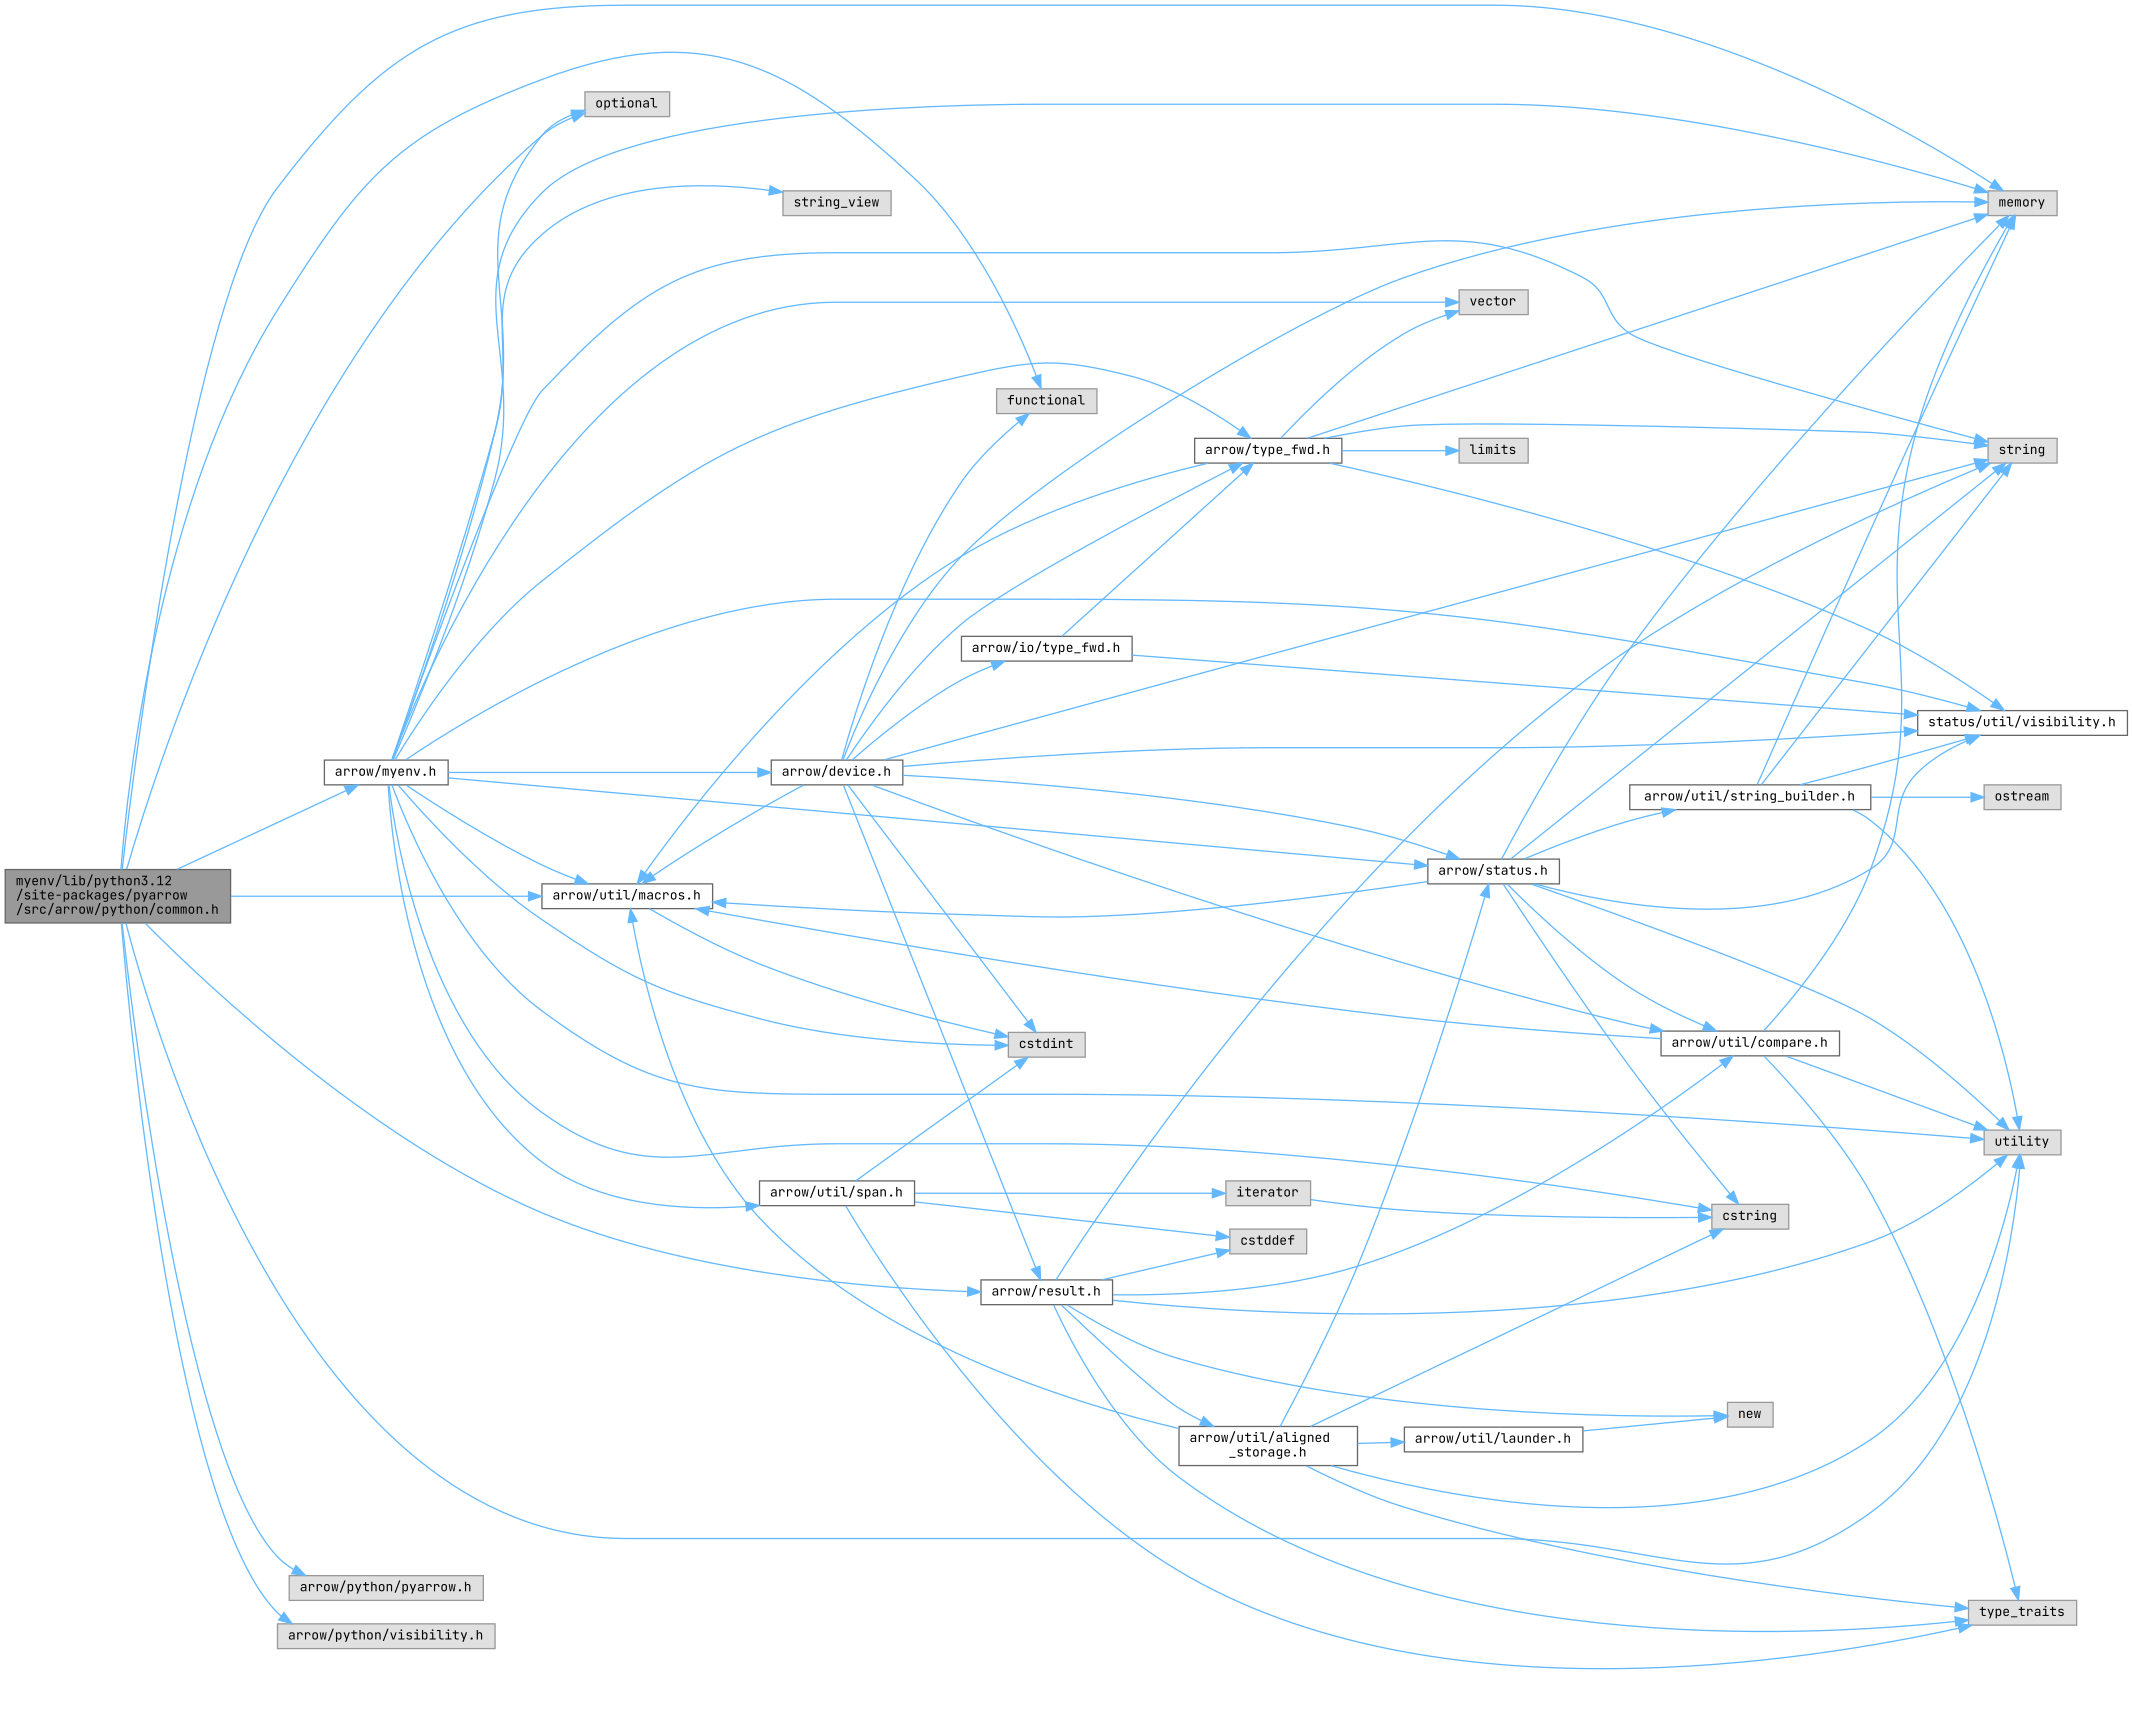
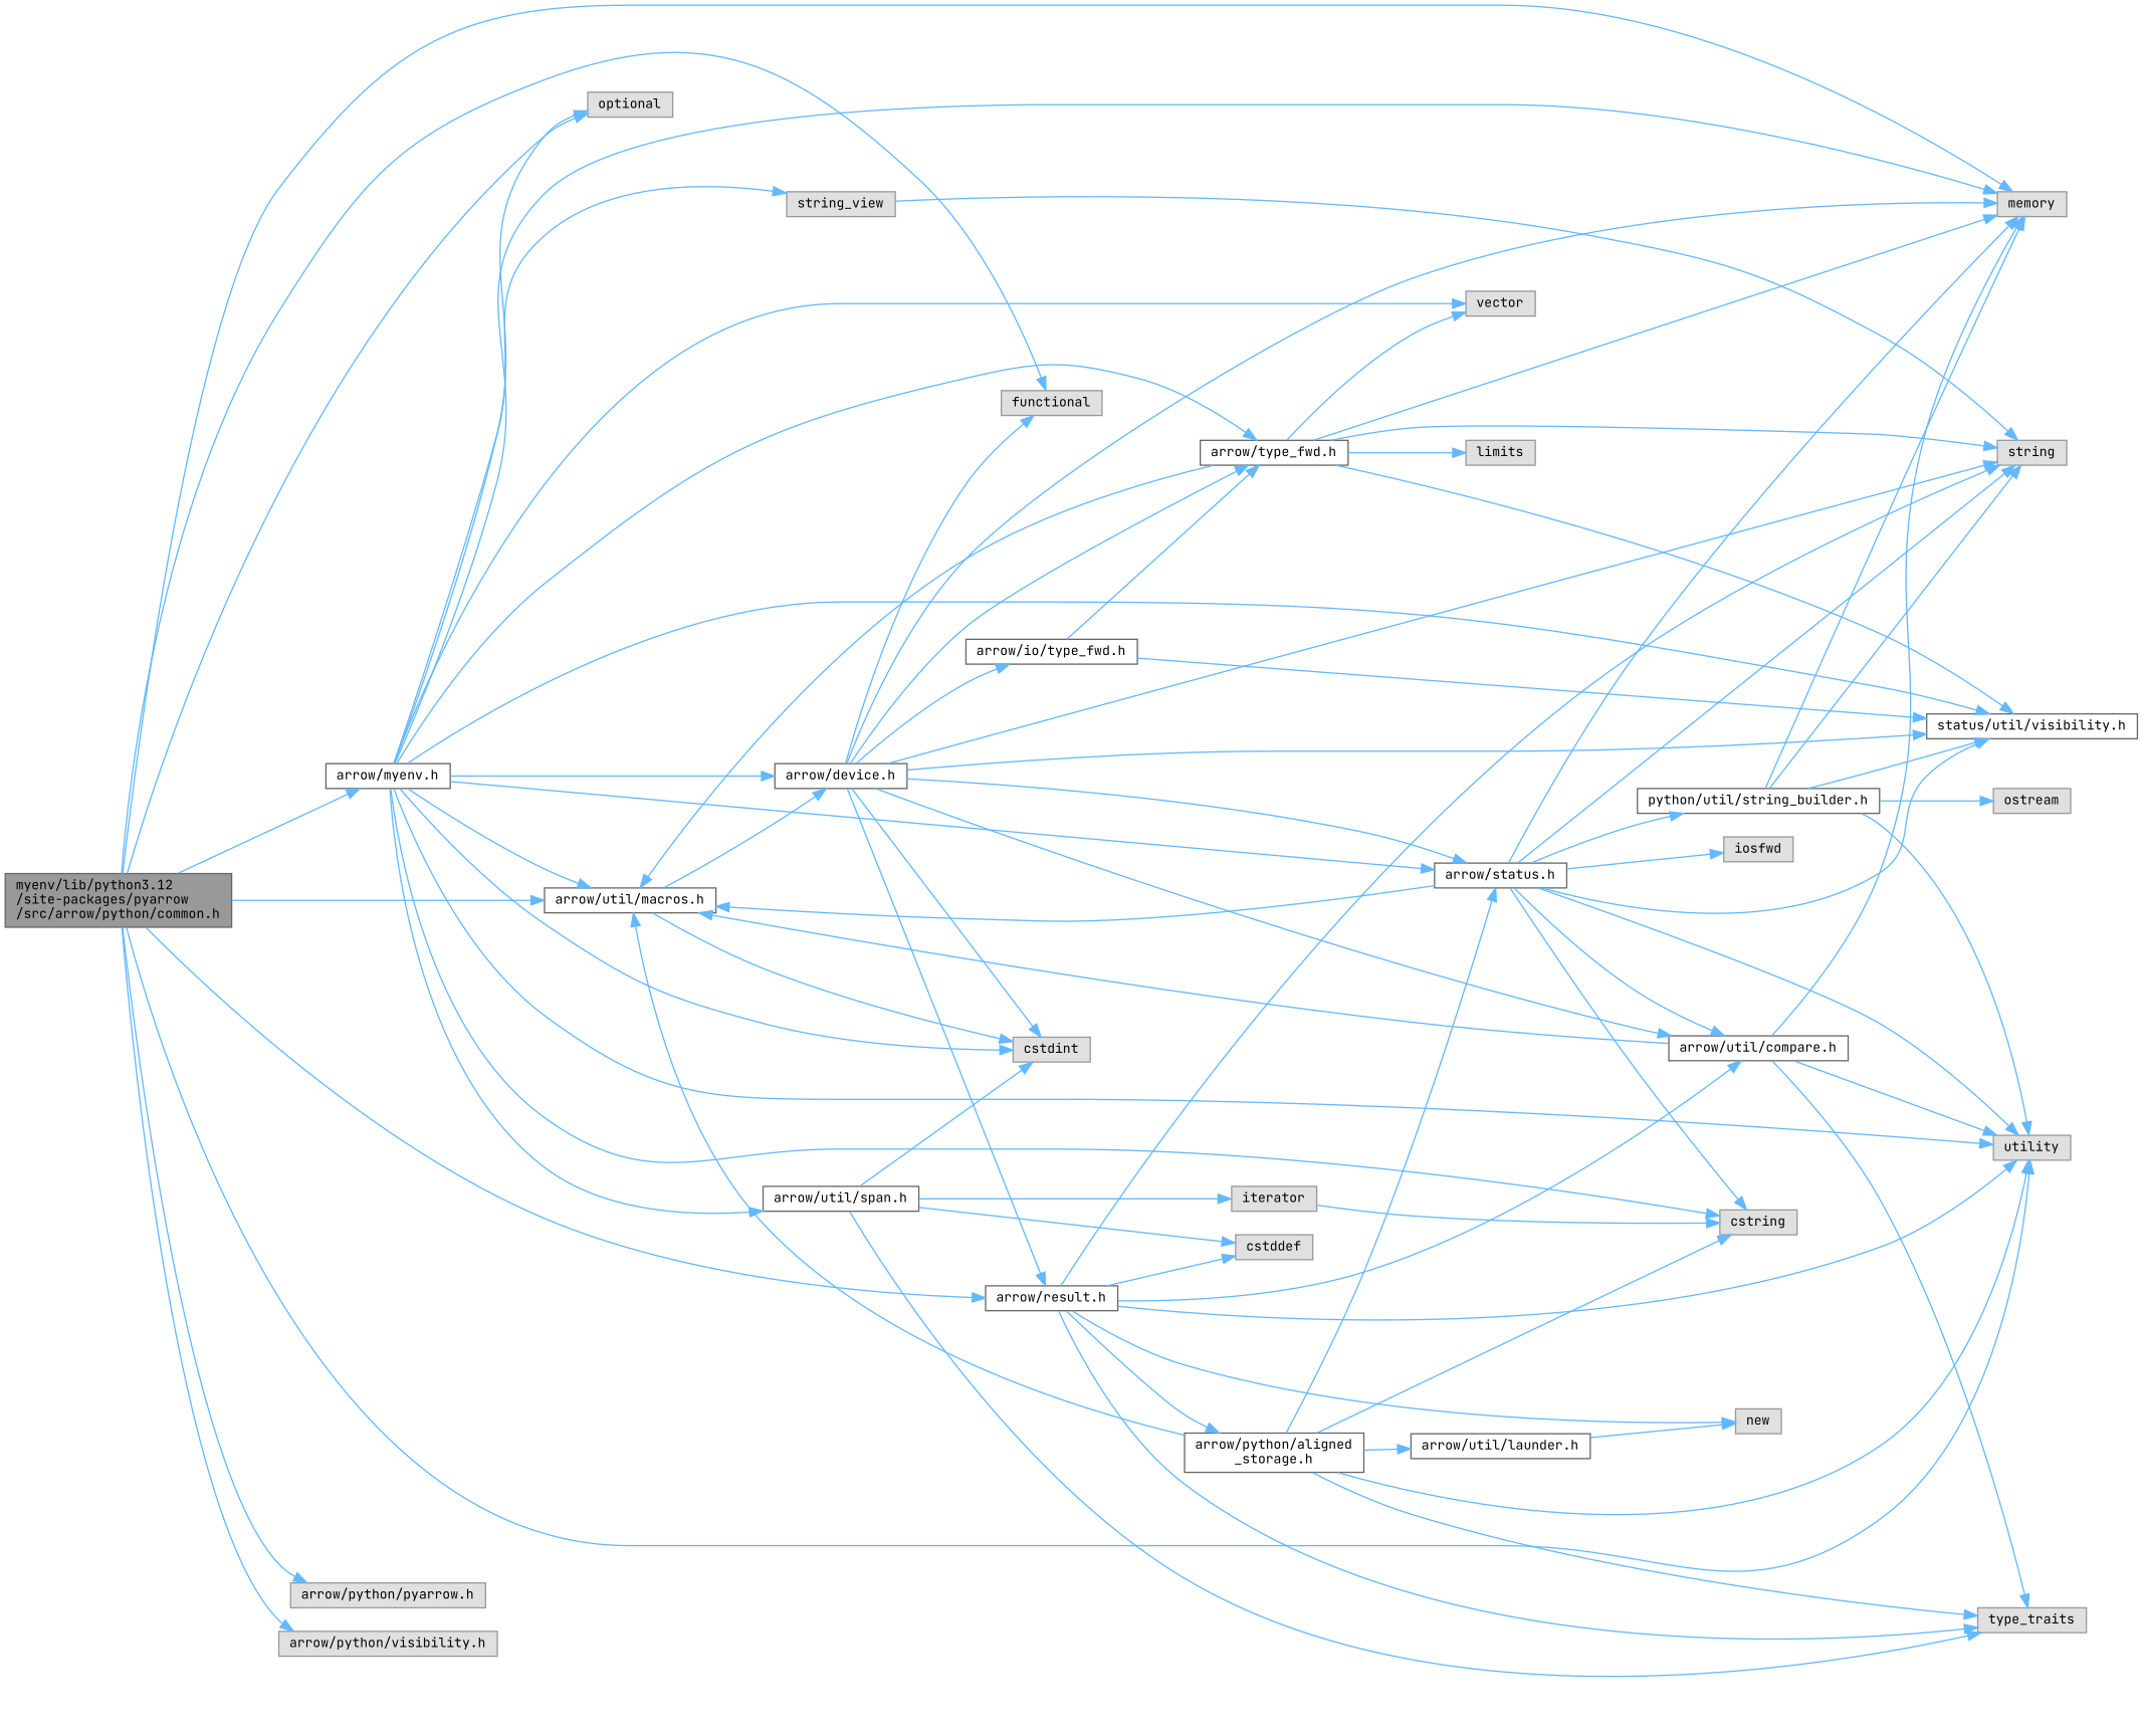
  digraph {
    fontname="JetBrains Mono"
    rankdir=LR
    node [color=grey60 fillcolor="#E0E0E0" fontname="JetBrains Mono" fontsize=10 shape=box style=filled]
    edge [color=steelblue1 fontname="JetBrains Mono" fontsize=10 labelfontname=Helvetica labelfontsize=10 style=solid]
    n1 [color=gray40 fillcolor=grey60 fontcolor=black height=0.2 label="myenv/lib/python3.12\l/site-packages/pyarrow\l/src/arrow/python/common.h" width=0.4]
    n2 [height=0.2 label=functional width=0.4]
    n3 [height=0.2 label=memory width=0.4]
    n4 [height=0.2 label=optional width=0.4]
    n5 [height=0.2 label=utility width=0.4]
    n6 [color=grey40 fillcolor=white height=0.2 label="arrow/myenv.h" width=0.4]
    n7 [color=grey40 fillcolor=white height=0.2 label="arrow/util/macros.h" width=0.4]
    n8 [color=grey40 fillcolor=white height=0.2 label="arrow/result.h" width=0.4]
    n9 [height=0.2 label="arrow/python/pyarrow.h" width=0.4]
    n10 [height=0.2 label="arrow/python/visibility.h" width=0.4]
    n11 [height=0.2 label=cstdint width=0.4]
    n12 [height=0.2 label=cstring width=0.4]
    n13 [height=0.2 label=string width=0.4]
    n14 [height=0.2 label=string_view width=0.4]
    n15 [height=0.2 label=vector width=0.4]
    n16 [color=grey40 fillcolor=white height=0.2 label="arrow/device.h" width=0.4]
    n17 [color=grey40 fillcolor=white height=0.2 label="arrow/type_fwd.h" width=0.4]
    n18 [color=grey40 fillcolor=white height=0.2 label="status/util/visibility.h" width=0.4]
    n19 [color=grey40 fillcolor=white height=0.2 label="arrow/status.h" width=0.4]
    n20 [color=grey40 fillcolor=white height=0.2 label="arrow/util/span.h" width=0.4]
    n21 [color=grey40 fillcolor=white height=0.2 label="arrow/util/compare.h" width=0.4]
    n22 [height=0.2 label=cstddef width=0.4]
    n23 [height=0.2 label=new width=0.4]
    n24 [height=0.2 label=type_traits width=0.4]
-   n25 [color=grey40 fillcolor=white height=0.2 label="arrow/util/aligned\l_storage.h" width=0.4]
+   n25 [color=grey40 fillcolor=white height=0.2 label="arrow/python/aligned\l_storage.h" width=0.4]
    n26 [color=grey40 fillcolor=white height=0.2 label="arrow/io/type_fwd.h" width=0.4]
    n27 [height=0.2 label=limits width=0.4]
-   n29 [color=grey40 fillcolor=white height=0.2 label="arrow/util/string_builder.h" width=0.4]
+   n28 [height=0.2 label=iosfwd width=0.4]
+   n29 [color=grey40 fillcolor=white height=0.2 label="python/util/string_builder.h" width=0.4]
    n30 [height=0.2 label=iterator width=0.4]
    n31 [color=grey40 fillcolor=white height=0.2 label="arrow/util/launder.h" width=0.4]
    n32 [height=0.2 label=ostream width=0.4]
    n1 -> n2
    n1 -> n3
    n1 -> n4
    n1 -> n5
    n1 -> n6
    n1 -> n7
    n1 -> n8
    n1 -> n9
    n1 -> n10
    n6 -> n3
    n6 -> n4
    n6 -> n5
    n6 -> n7
    n6 -> n11
    n6 -> n12
-   n6 -> n13
+   n14 -> n13
    n6 -> n14
    n6 -> n15
    n6 -> n16
    n6 -> n17
    n6 -> n18
    n6 -> n19
    n6 -> n20
    n7 -> n11
    n8 -> n5
    n8 -> n13
    n8 -> n21
    n8 -> n22
    n8 -> n23
    n8 -> n24
    n8 -> n25
    n16 -> n2
    n16 -> n3
-   n16 -> n7
+   n7 -> n16
    n16 -> n8
    n16 -> n11
    n16 -> n13
    n16 -> n17
    n16 -> n18
    n16 -> n19
    n16 -> n21
    n16 -> n26
    n17 -> n3
    n17 -> n7
    n17 -> n13
    n17 -> n15
    n17 -> n18
    n17 -> n27
    n19 -> n3
    n19 -> n5
    n19 -> n7
    n19 -> n12
    n19 -> n13
    n19 -> n18
    n19 -> n21
+   n19 -> n28
    n19 -> n29
    n20 -> n11
    n20 -> n22
    n20 -> n24
    n20 -> n30
    n21 -> n3
    n21 -> n5
    n21 -> n7
    n21 -> n24
    n25 -> n5
    n25 -> n7
    n25 -> n12
    n25 -> n19
    n25 -> n24
    n25 -> n31
    n26 -> n17
    n26 -> n18
    n29 -> n3
    n29 -> n5
    n29 -> n13
    n29 -> n18
    n29 -> n32
    n30 -> n12
    n31 -> n23
  }
